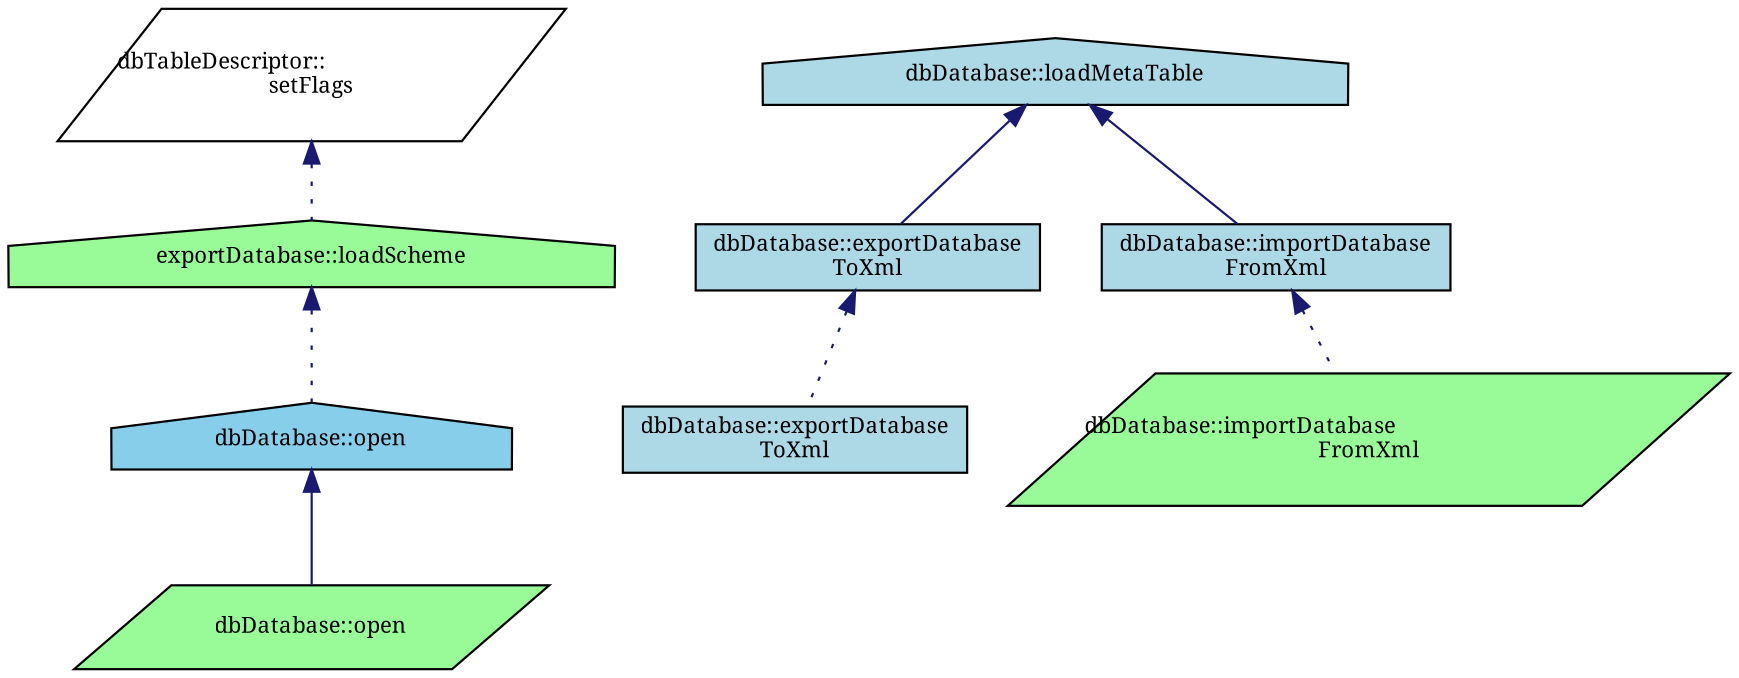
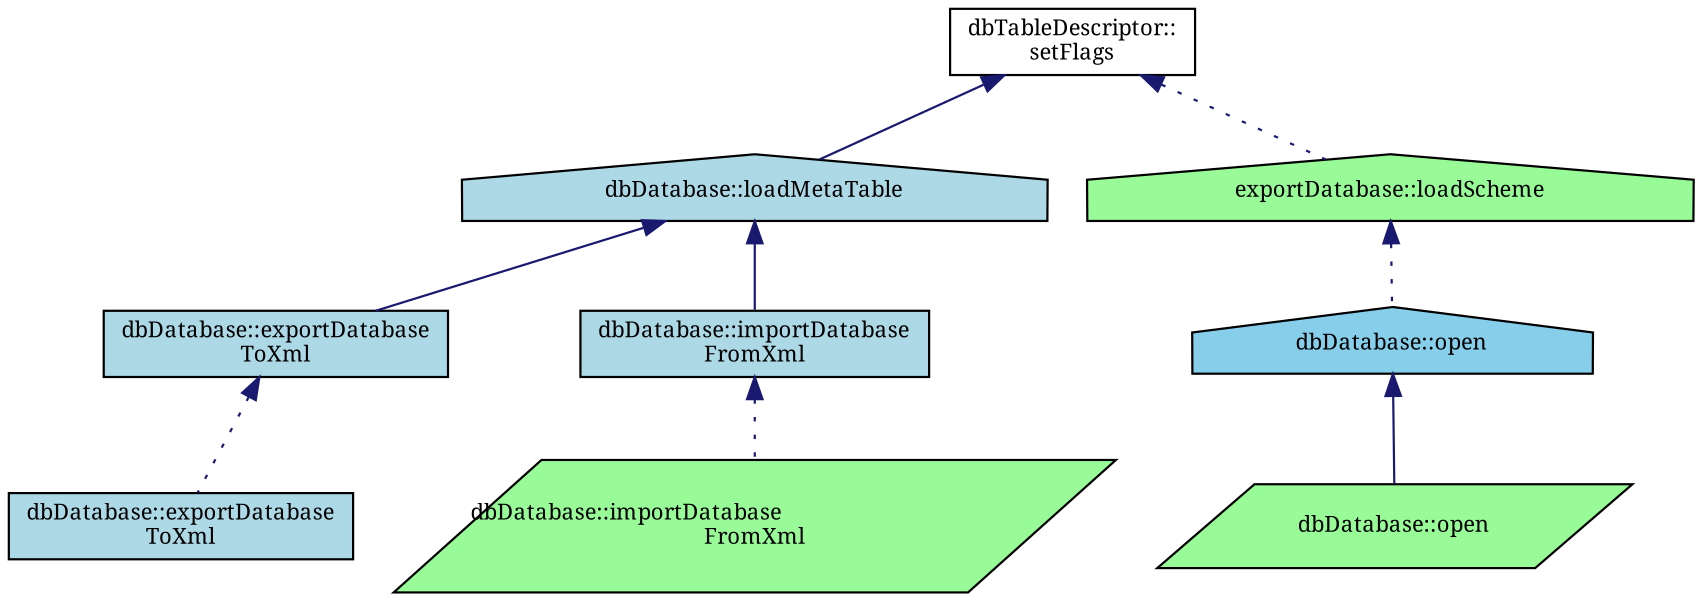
  digraph {
    fontname="Noto Serif"
    rankdir=TB
    node [color=black fillcolor=lightblue fontname="Noto Serif" fontsize=10 shape=box style=filled]
    edge [color=midnightblue dir=back fontname="Noto Serif" fontsize=10 labelfontname=Helvetica labelfontsize=10 style=solid]
-   n1 [fillcolor=white fontcolor=black height=0.2 label="dbTableDescriptor::\lsetFlags" shape=parallelogram width=0.4]
+   n1 [fillcolor=white fontcolor=black height=0.2 label="dbTableDescriptor::\lsetFlags" width=0.4]
    n2 [height=0.2 label="dbDatabase::loadMetaTable" shape=house width=0.4]
    n3 [fillcolor=palegreen height=0.2 label="exportDatabase::loadScheme" shape=house width=0.4]
    n4 [height=0.2 label="dbDatabase::exportDatabase\lToXml" width=0.4]
    n5 [height=0.2 label="dbDatabase::importDatabase\lFromXml" width=0.4]
    n6 [fillcolor=skyblue height=0.2 label="dbDatabase::open" shape=house width=0.4]
    n7 [height=0.2 label="dbDatabase::exportDatabase\lToXml" width=0.4]
    n8 [fillcolor=palegreen height=0.2 label="dbDatabase::importDatabase\lFromXml" shape=parallelogram width=0.4]
    n9 [fillcolor=palegreen height=0.2 label="dbDatabase::open" shape=parallelogram width=0.4]
+   n1 -> n2
    n1 -> n3 [style=dotted]
    n2 -> n4
    n2 -> n5
    n3 -> n6 [style=dotted]
    n4 -> n7 [style=dotted]
    n5 -> n8 [style=dotted]
    n6 -> n9
  }
